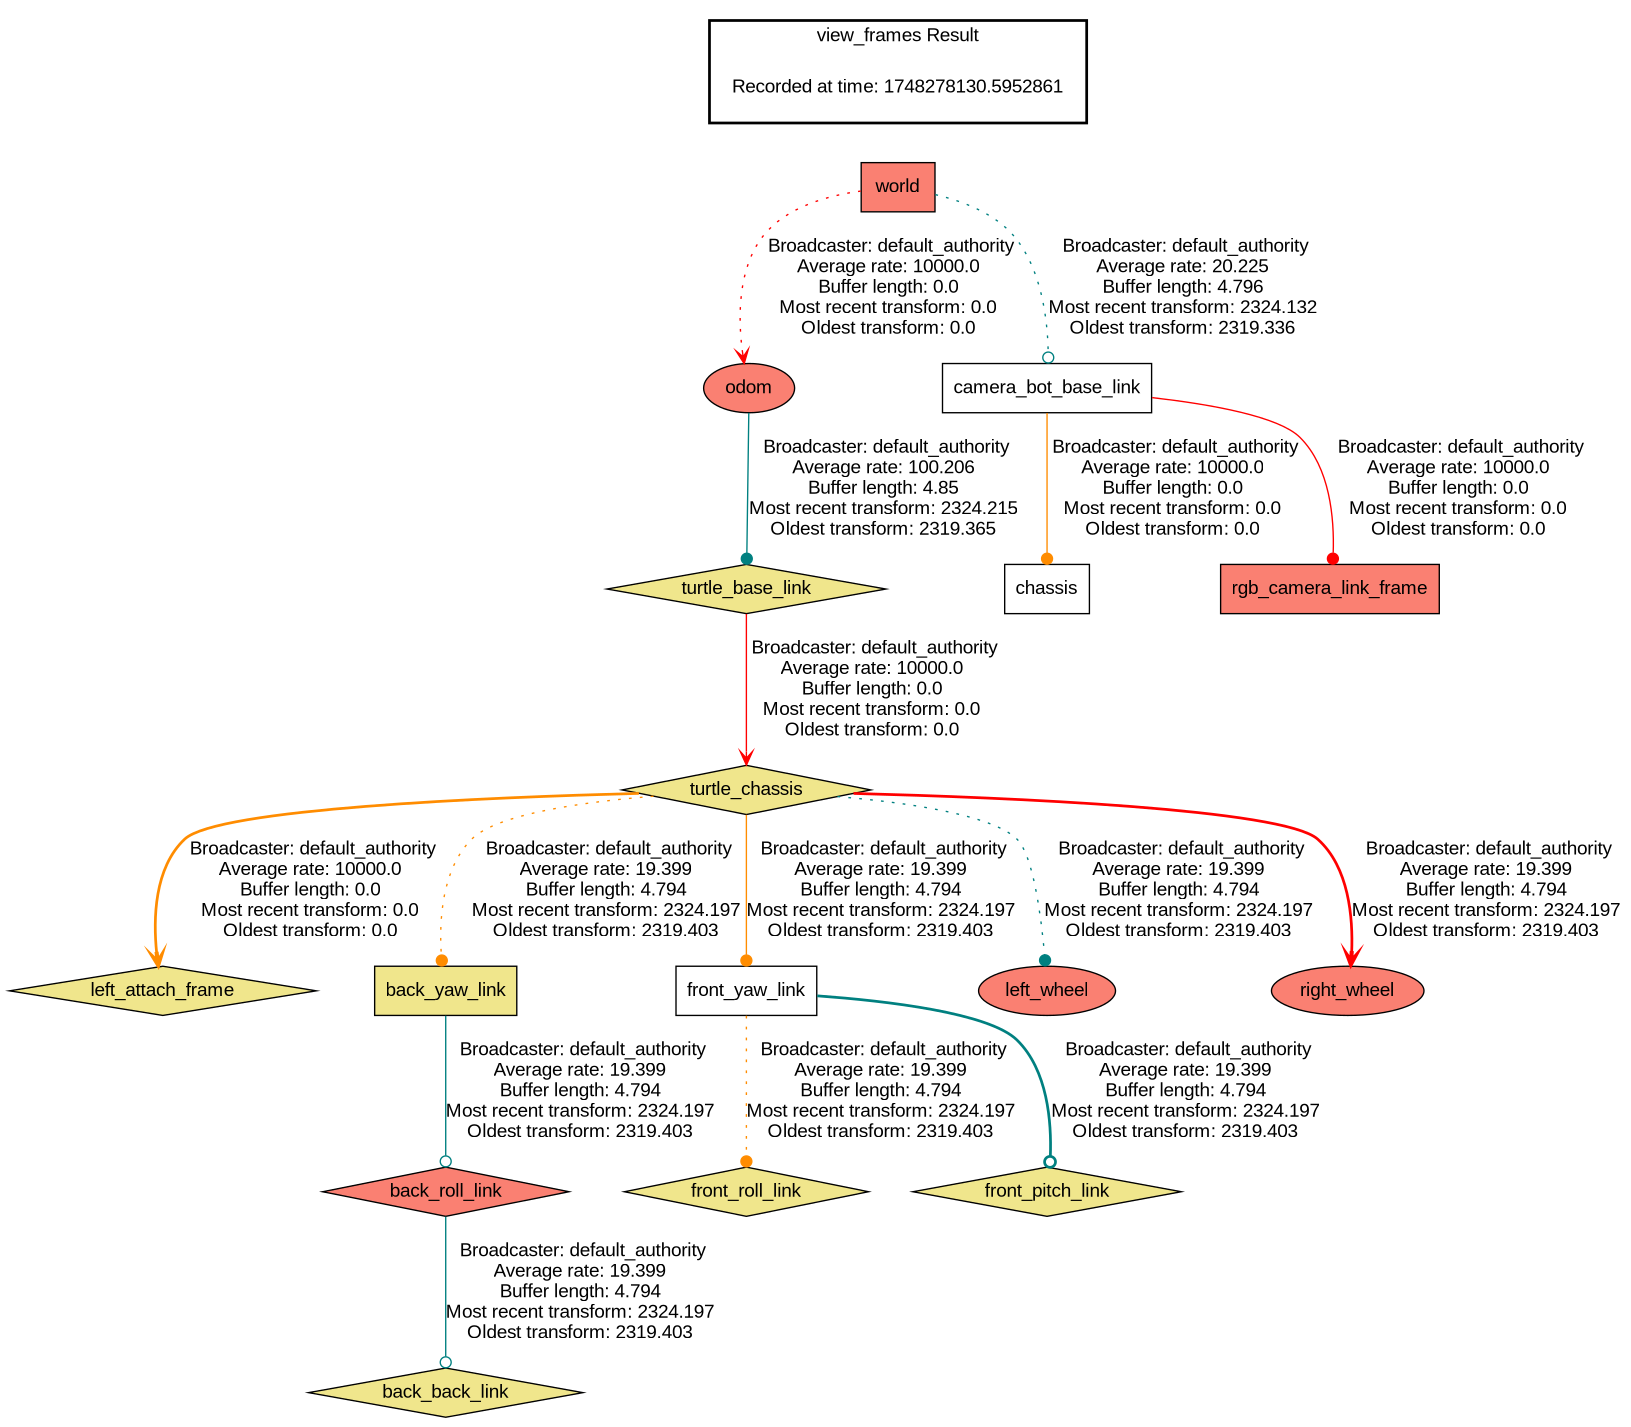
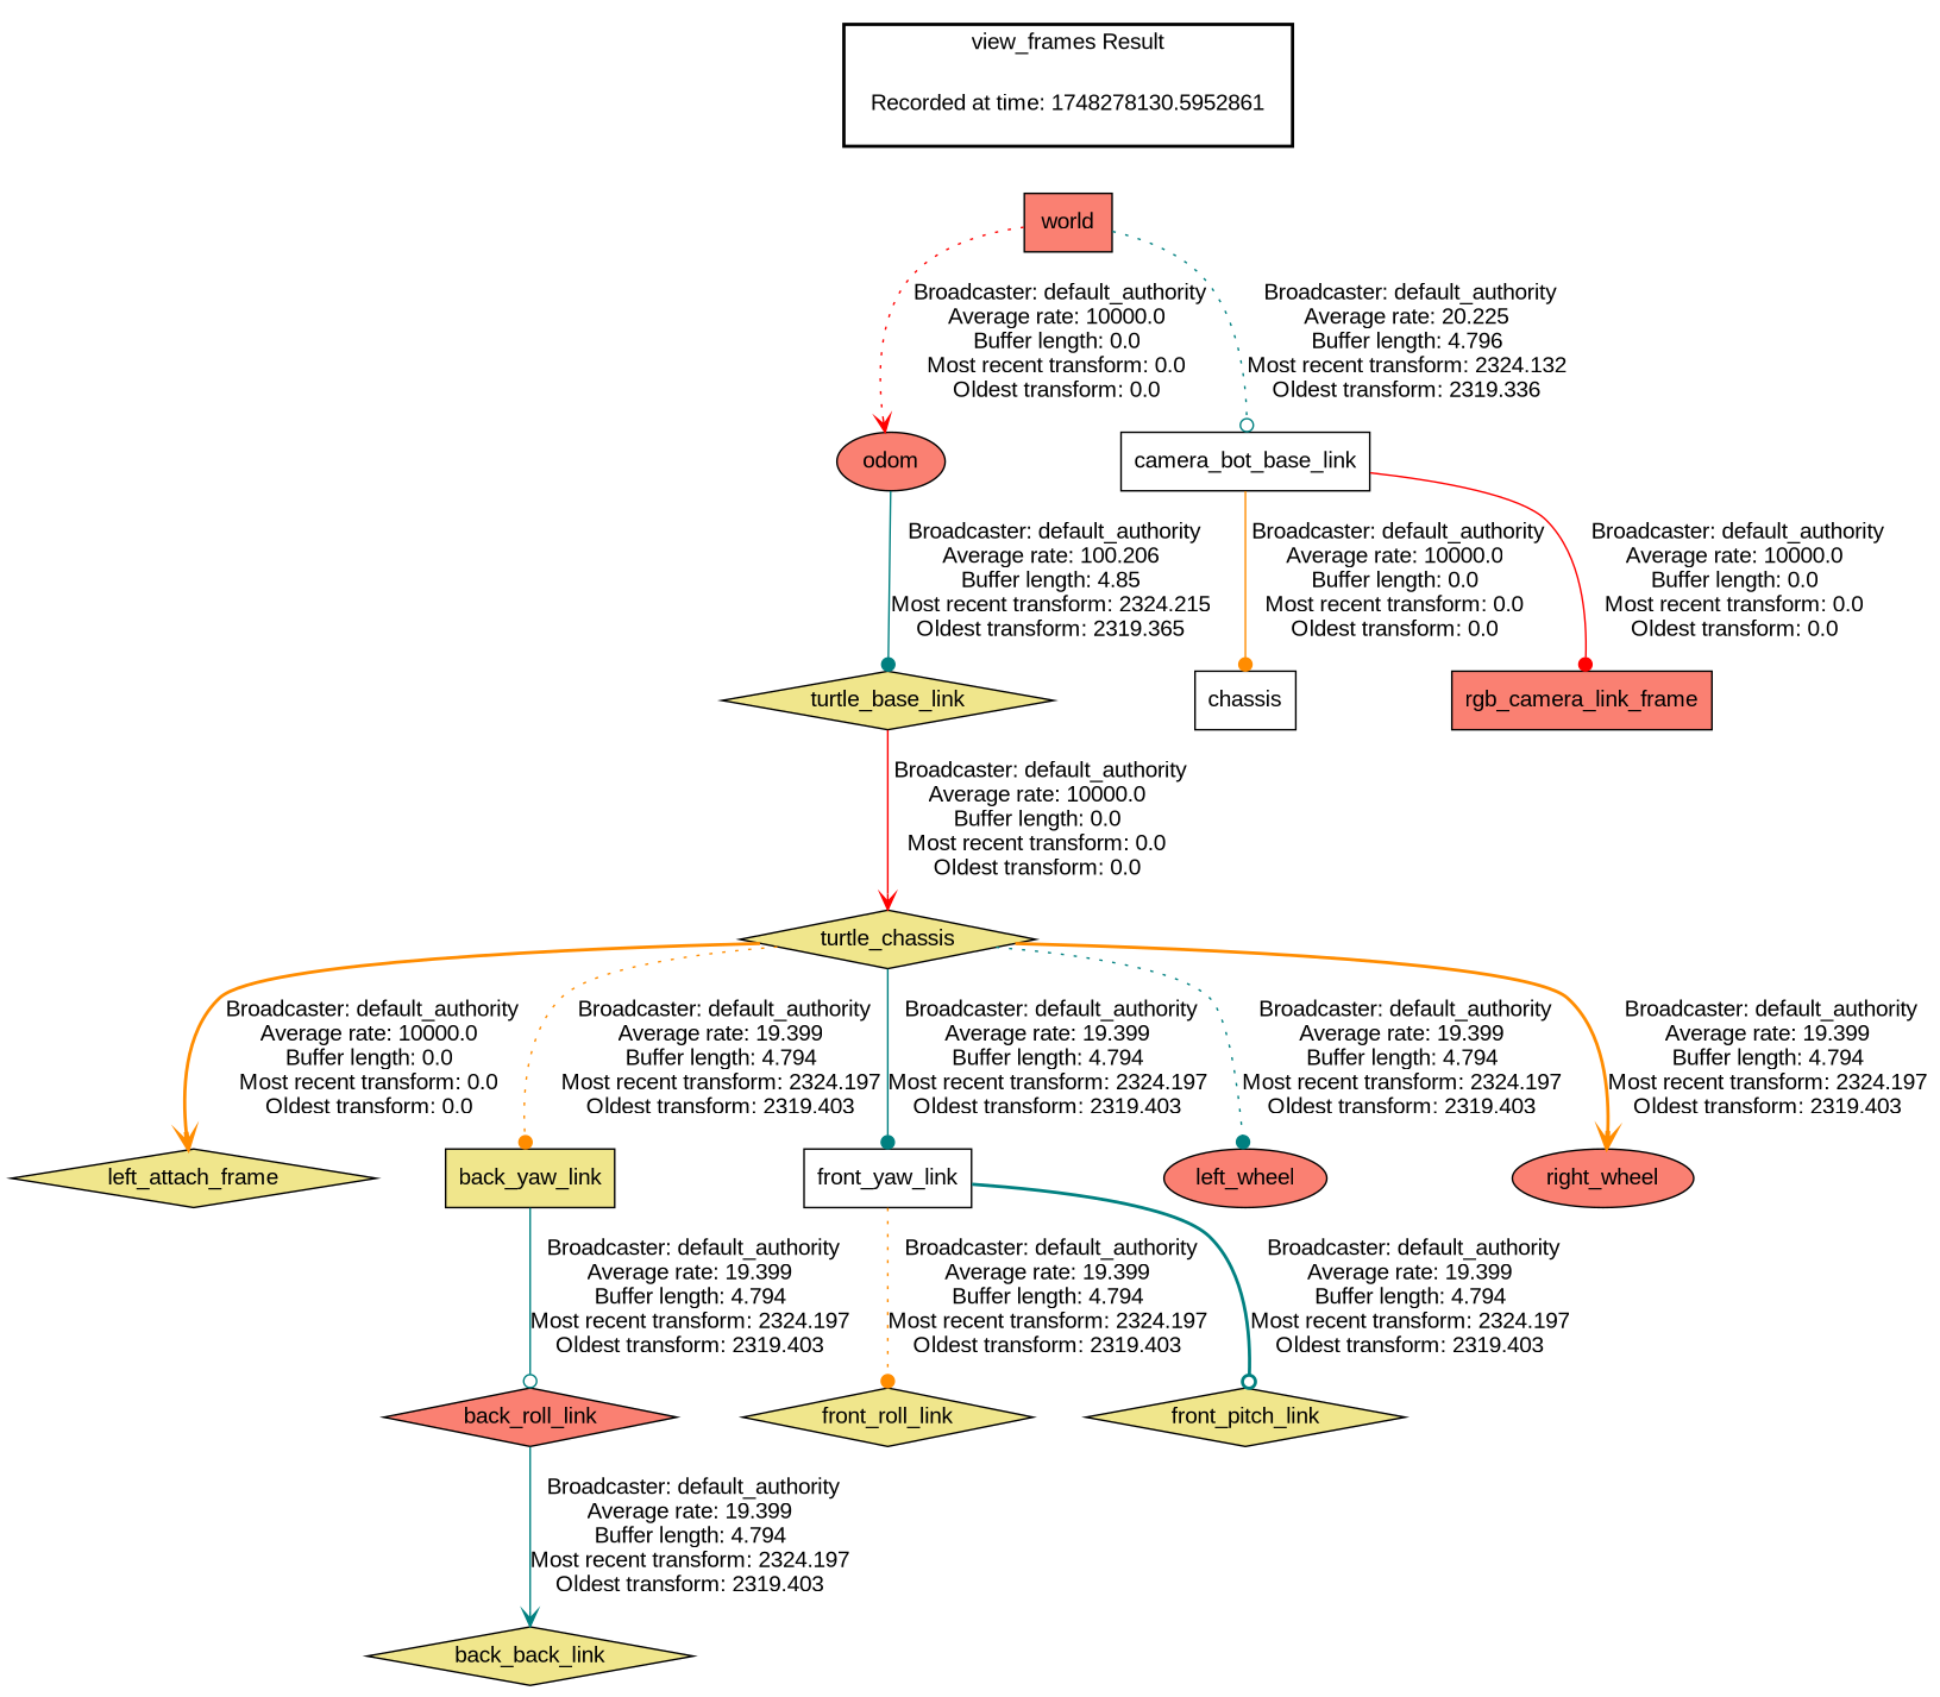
  digraph {
    fontname="Liberation Sans"
    node [fillcolor=khaki fontname="Liberation Sans" shape=diamond style=filled]
    edge [fontname="Liberation Sans" style=solid arrowhead=dot color=teal]
    "Recorded at time: 1748278130.5952861" [fillcolor=white shape=plaintext]
    world [fillcolor=salmon shape=box]
    odom [fillcolor=salmon shape=ellipse]
    camera_bot_base_link [fillcolor=white shape=box]
    turtle_base_link
    chassis [fillcolor=white shape=box]
    rgb_camera_link_frame [fillcolor=salmon shape=box]
    turtle_chassis
    n9 [label=left_attach_frame]
    back_yaw_link [shape=box]
    front_yaw_link [fillcolor=white shape=box]
    left_wheel [fillcolor=salmon shape=ellipse]
    right_wheel [fillcolor=salmon shape=ellipse]
    back_roll_link [fillcolor=salmon]
    front_roll_link
    front_pitch_link
    n17 [label=back_back_link]
    subgraph cluster_1 {
      color=black
      label="view_frames Result"
      style=bold
      "Recorded at time: 1748278130.5952861"
    }
    "Recorded at time: 1748278130.5952861" -> world [style=invis arrowhead="" color=""]
    world -> odom [arrowhead=vee color=red label=" Broadcaster: default_authority\nAverage rate: 10000.0\nBuffer length: 0.0\nMost recent transform: 0.0\nOldest transform: 0.0\n" style=dotted]
    world -> camera_bot_base_link [arrowhead=odot label=" Broadcaster: default_authority\nAverage rate: 20.225\nBuffer length: 4.796\nMost recent transform: 2324.132\nOldest transform: 2319.336\n" style=dotted]
    odom -> turtle_base_link [label=" Broadcaster: default_authority\nAverage rate: 100.206\nBuffer length: 4.85\nMost recent transform: 2324.215\nOldest transform: 2319.365\n"]
    camera_bot_base_link -> chassis [color=darkorange label=" Broadcaster: default_authority\nAverage rate: 10000.0\nBuffer length: 0.0\nMost recent transform: 0.0\nOldest transform: 0.0\n"]
    camera_bot_base_link -> rgb_camera_link_frame [color=red label=" Broadcaster: default_authority\nAverage rate: 10000.0\nBuffer length: 0.0\nMost recent transform: 0.0\nOldest transform: 0.0\n"]
    turtle_base_link -> turtle_chassis [arrowhead=vee color=red label=" Broadcaster: default_authority\nAverage rate: 10000.0\nBuffer length: 0.0\nMost recent transform: 0.0\nOldest transform: 0.0\n"]
    turtle_chassis -> n9 [arrowhead=vee color=darkorange label=" Broadcaster: default_authority\nAverage rate: 10000.0\nBuffer length: 0.0\nMost recent transform: 0.0\nOldest transform: 0.0\n" style=bold]
    turtle_chassis -> back_yaw_link [color=darkorange label=" Broadcaster: default_authority\nAverage rate: 19.399\nBuffer length: 4.794\nMost recent transform: 2324.197\nOldest transform: 2319.403\n" style=dotted]
-   turtle_chassis -> front_yaw_link [color=darkorange label=" Broadcaster: default_authority\nAverage rate: 19.399\nBuffer length: 4.794\nMost recent transform: 2324.197\nOldest transform: 2319.403\n"]
+   turtle_chassis -> front_yaw_link [label=" Broadcaster: default_authority\nAverage rate: 19.399\nBuffer length: 4.794\nMost recent transform: 2324.197\nOldest transform: 2319.403\n"]
    turtle_chassis -> left_wheel [label=" Broadcaster: default_authority\nAverage rate: 19.399\nBuffer length: 4.794\nMost recent transform: 2324.197\nOldest transform: 2319.403\n" style=dotted]
-   turtle_chassis -> right_wheel [arrowhead=vee color=red label=" Broadcaster: default_authority\nAverage rate: 19.399\nBuffer length: 4.794\nMost recent transform: 2324.197\nOldest transform: 2319.403\n" style=bold]
+   turtle_chassis -> right_wheel [arrowhead=vee color=darkorange label=" Broadcaster: default_authority\nAverage rate: 19.399\nBuffer length: 4.794\nMost recent transform: 2324.197\nOldest transform: 2319.403\n" style=bold]
    back_yaw_link -> back_roll_link [arrowhead=odot label=" Broadcaster: default_authority\nAverage rate: 19.399\nBuffer length: 4.794\nMost recent transform: 2324.197\nOldest transform: 2319.403\n"]
    front_yaw_link -> front_roll_link [color=darkorange label=" Broadcaster: default_authority\nAverage rate: 19.399\nBuffer length: 4.794\nMost recent transform: 2324.197\nOldest transform: 2319.403\n" style=dotted]
    front_yaw_link -> front_pitch_link [arrowhead=odot label=" Broadcaster: default_authority\nAverage rate: 19.399\nBuffer length: 4.794\nMost recent transform: 2324.197\nOldest transform: 2319.403\n" style=bold]
-   back_roll_link -> n17 [arrowhead=odot label=" Broadcaster: default_authority\nAverage rate: 19.399\nBuffer length: 4.794\nMost recent transform: 2324.197\nOldest transform: 2319.403\n"]
+   back_roll_link -> n17 [arrowhead=vee label=" Broadcaster: default_authority\nAverage rate: 19.399\nBuffer length: 4.794\nMost recent transform: 2324.197\nOldest transform: 2319.403\n"]
  }
